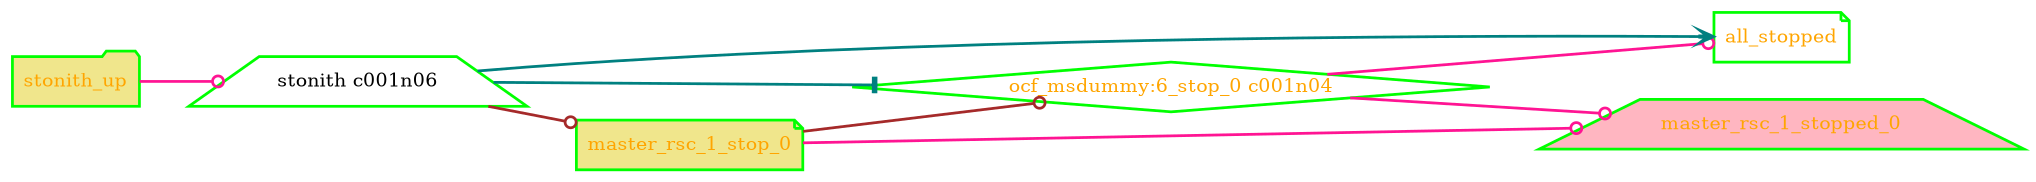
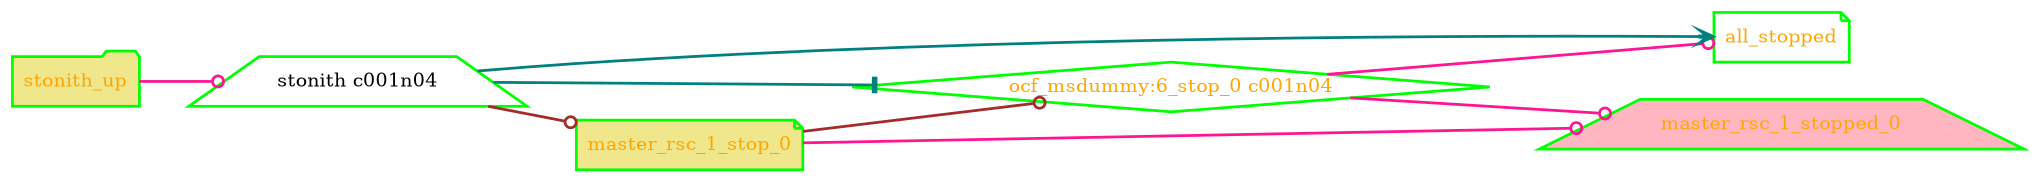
  digraph {
    rankdir=LR
    node [color=green fontcolor=orange style="bold,filled" fillcolor=white shape=note]
    edge [style=bold color=deeppink arrowhead=odot]
    all_stopped
    master_rsc_1_stop_0 [fillcolor=khaki]
    master_rsc_1_stopped_0 [fillcolor=lightpink shape=trapezium]
    "ocf_msdummy:6_stop_0 c001n04" [shape=diamond]
-   "stonith c001n04" [fontcolor=black shape=trapezium label="stonith c001n06"]
+   "stonith c001n04" [fontcolor=black shape=trapezium]
    stonith_up [fillcolor=khaki shape=folder]
    master_rsc_1_stop_0 -> master_rsc_1_stopped_0
    master_rsc_1_stop_0 -> "ocf_msdummy:6_stop_0 c001n04" [color=brown]
    "ocf_msdummy:6_stop_0 c001n04" -> all_stopped
    "ocf_msdummy:6_stop_0 c001n04" -> master_rsc_1_stopped_0
    "stonith c001n04" -> all_stopped [color=teal arrowhead=vee]
    "stonith c001n04" -> master_rsc_1_stop_0 [color=brown]
    "stonith c001n04" -> "ocf_msdummy:6_stop_0 c001n04" [color=teal arrowhead=tee]
    stonith_up -> "stonith c001n04"
  }
